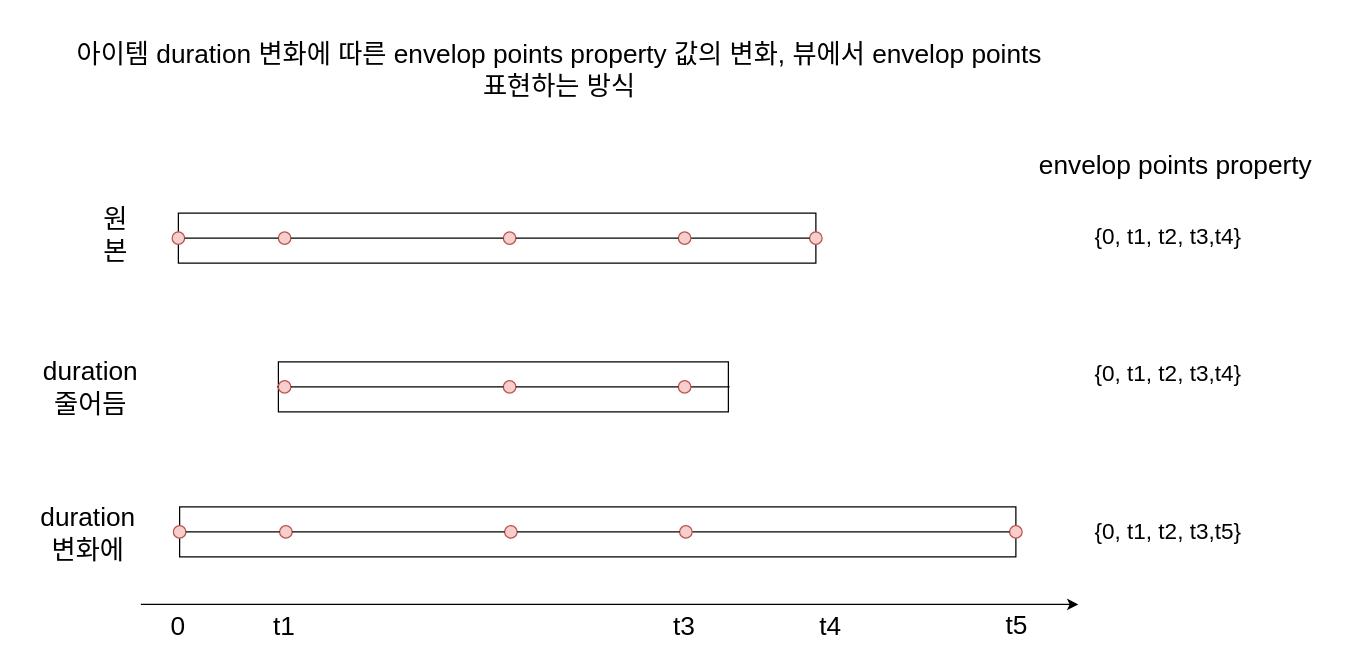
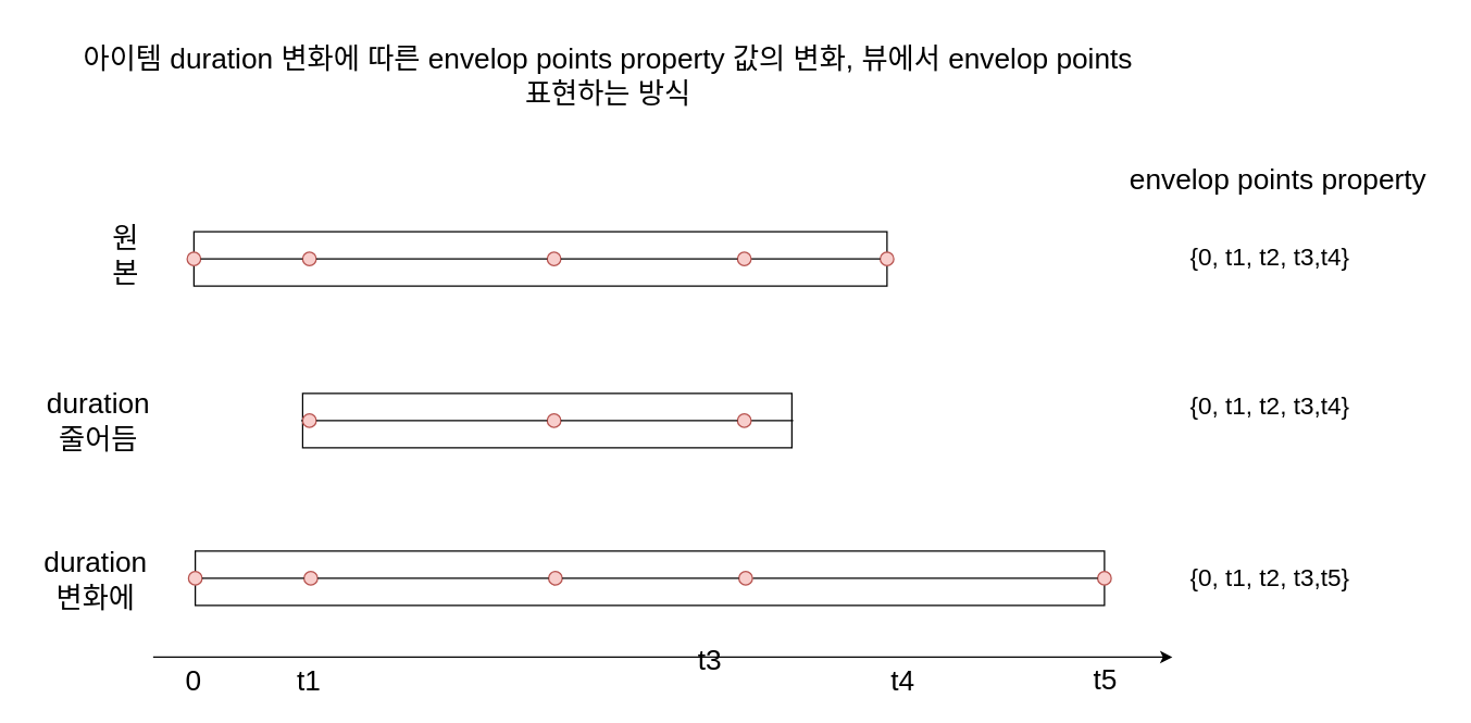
  <mxCell id="0" />
  <mxCell id="1" parent="0" />
  <mxCell id="2" value="" style="rounded=0;whiteSpace=wrap;html=1;" vertex="1" parent="1"><mxGeometry x="222" y="289" width="360" height="40" as="geometry" /></mxCell>
  <mxCell id="3" value="" style="rounded=0;whiteSpace=wrap;html=1;" vertex="1" parent="1"><mxGeometry x="142" y="170" width="510" height="40" as="geometry" /></mxCell>
  <mxCell id="4" value="" style="group" vertex="1" connectable="0" parent="1"><mxGeometry x="137" y="185" width="520" height="10" as="geometry" /></mxCell>
  <mxCell id="5" value="" style="ellipse;whiteSpace=wrap;html=1;aspect=fixed;fillColor=#f8cecc;strokeColor=#b85450;" vertex="1" parent="4"><mxGeometry width="10" height="10" as="geometry" /></mxCell>
  <mxCell id="6" value="" style="ellipse;whiteSpace=wrap;html=1;aspect=fixed;fillColor=#f8cecc;strokeColor=#b85450;" vertex="1" parent="4"><mxGeometry x="510" width="10" height="10" as="geometry" /></mxCell>
  <mxCell id="7" value="" style="ellipse;whiteSpace=wrap;html=1;aspect=fixed;fillColor=#f8cecc;strokeColor=#b85450;" vertex="1" parent="4"><mxGeometry x="85" width="10" height="10" as="geometry" /></mxCell>
  <mxCell id="8" style="edgeStyle=orthogonalEdgeStyle;rounded=0;orthogonalLoop=1;jettySize=auto;html=1;entryX=0;entryY=0.5;entryDx=0;entryDy=0;endArrow=none;endFill=0;" edge="1" parent="4" source="5" target="7"><mxGeometry relative="1" as="geometry" /></mxCell>
  <mxCell id="9" value="" style="ellipse;whiteSpace=wrap;html=1;aspect=fixed;fillColor=#f8cecc;strokeColor=#b85450;" vertex="1" parent="4"><mxGeometry x="265" width="10" height="10" as="geometry" /></mxCell>
  <mxCell id="10" style="edgeStyle=orthogonalEdgeStyle;rounded=0;orthogonalLoop=1;jettySize=auto;html=1;entryX=0;entryY=0.5;entryDx=0;entryDy=0;endArrow=none;endFill=0;" edge="1" parent="4" source="7" target="9"><mxGeometry relative="1" as="geometry" /></mxCell>
  <mxCell id="11" style="edgeStyle=orthogonalEdgeStyle;rounded=0;orthogonalLoop=1;jettySize=auto;html=1;entryX=0;entryY=0.5;entryDx=0;entryDy=0;endArrow=none;endFill=0;" edge="1" parent="4" source="12" target="6"><mxGeometry relative="1" as="geometry" /></mxCell>
  <mxCell id="12" value="" style="ellipse;whiteSpace=wrap;html=1;aspect=fixed;fillColor=#f8cecc;strokeColor=#b85450;" vertex="1" parent="4"><mxGeometry x="405" width="10" height="10" as="geometry" /></mxCell>
  <mxCell id="13" style="edgeStyle=orthogonalEdgeStyle;rounded=0;orthogonalLoop=1;jettySize=auto;html=1;entryX=0;entryY=0.5;entryDx=0;entryDy=0;endArrow=none;endFill=0;" edge="1" parent="4" source="9" target="12"><mxGeometry relative="1" as="geometry" /></mxCell>
  <mxCell id="14" value="" style="group" vertex="1" connectable="0" parent="1"><mxGeometry x="137" y="304" width="520" height="10" as="geometry" /></mxCell>
  <mxCell id="15" value="" style="ellipse;whiteSpace=wrap;html=1;aspect=fixed;fillColor=#f8cecc;strokeColor=#b85450;" vertex="1" parent="14"><mxGeometry width="10" height="10" as="geometry" /></mxCell>
  <mxCell id="16" value="" style="ellipse;whiteSpace=wrap;html=1;aspect=fixed;fillColor=#f8cecc;strokeColor=#b85450;" vertex="1" parent="14"><mxGeometry x="510" width="10" height="10" as="geometry" /></mxCell>
  <mxCell id="17" value="" style="ellipse;whiteSpace=wrap;html=1;aspect=fixed;fillColor=#f8cecc;strokeColor=#b85450;" vertex="1" parent="14"><mxGeometry x="85" width="10" height="10" as="geometry" /></mxCell>
  <mxCell id="18" style="edgeStyle=orthogonalEdgeStyle;rounded=0;orthogonalLoop=1;jettySize=auto;html=1;entryX=0;entryY=0.5;entryDx=0;entryDy=0;endArrow=none;endFill=0;" edge="1" parent="14" source="15" target="17"><mxGeometry relative="1" as="geometry" /></mxCell>
  <mxCell id="19" value="" style="ellipse;whiteSpace=wrap;html=1;aspect=fixed;fillColor=#f8cecc;strokeColor=#b85450;" vertex="1" parent="14"><mxGeometry x="265" width="10" height="10" as="geometry" /></mxCell>
  <mxCell id="20" style="edgeStyle=orthogonalEdgeStyle;rounded=0;orthogonalLoop=1;jettySize=auto;html=1;entryX=0;entryY=0.5;entryDx=0;entryDy=0;endArrow=none;endFill=0;" edge="1" parent="14" source="17" target="19"><mxGeometry relative="1" as="geometry" /></mxCell>
  <mxCell id="21" style="edgeStyle=orthogonalEdgeStyle;rounded=0;orthogonalLoop=1;jettySize=auto;html=1;entryX=0;entryY=0.5;entryDx=0;entryDy=0;endArrow=none;endFill=0;" edge="1" parent="14" source="22" target="16"><mxGeometry relative="1" as="geometry" /></mxCell>
  <mxCell id="22" value="" style="ellipse;whiteSpace=wrap;html=1;aspect=fixed;fillColor=#f8cecc;strokeColor=#b85450;" vertex="1" parent="14"><mxGeometry x="405" width="10" height="10" as="geometry" /></mxCell>
  <mxCell id="23" style="edgeStyle=orthogonalEdgeStyle;rounded=0;orthogonalLoop=1;jettySize=auto;html=1;entryX=0;entryY=0.5;entryDx=0;entryDy=0;endArrow=none;endFill=0;" edge="1" parent="14" source="19" target="22"><mxGeometry relative="1" as="geometry" /></mxCell>
  <mxCell id="24" value="" style="rounded=0;whiteSpace=wrap;html=1;fillColor=#ffffff;strokeColor=none;" vertex="1" parent="1"><mxGeometry x="131" y="289" width="90" height="40" as="geometry" /></mxCell>
  <mxCell id="25" value="" style="rounded=0;whiteSpace=wrap;html=1;fillColor=#ffffff;strokeColor=none;" vertex="1" parent="1"><mxGeometry x="583" y="289" width="90" height="40" as="geometry" /></mxCell>
  <mxCell id="26" value="" style="rounded=0;whiteSpace=wrap;html=1;" vertex="1" parent="1"><mxGeometry x="143" y="405" width="669" height="40" as="geometry" /></mxCell>
  <mxCell id="27" value="" style="group" vertex="1" connectable="0" parent="1"><mxGeometry x="138" y="420" width="520" height="10" as="geometry" /></mxCell>
  <mxCell id="28" value="" style="ellipse;whiteSpace=wrap;html=1;aspect=fixed;fillColor=#f8cecc;strokeColor=#b85450;" vertex="1" parent="27"><mxGeometry width="10" height="10" as="geometry" /></mxCell>
  <mxCell id="29" value="" style="ellipse;whiteSpace=wrap;html=1;aspect=fixed;fillColor=#f8cecc;strokeColor=#b85450;" vertex="1" parent="27"><mxGeometry x="669" width="10" height="10" as="geometry" /></mxCell>
  <mxCell id="30" value="" style="ellipse;whiteSpace=wrap;html=1;aspect=fixed;fillColor=#f8cecc;strokeColor=#b85450;" vertex="1" parent="27"><mxGeometry x="85" width="10" height="10" as="geometry" /></mxCell>
  <mxCell id="31" style="edgeStyle=orthogonalEdgeStyle;rounded=0;orthogonalLoop=1;jettySize=auto;html=1;entryX=0;entryY=0.5;entryDx=0;entryDy=0;endArrow=none;endFill=0;" edge="1" parent="27" source="28" target="30"><mxGeometry relative="1" as="geometry" /></mxCell>
  <mxCell id="32" value="" style="ellipse;whiteSpace=wrap;html=1;aspect=fixed;fillColor=#f8cecc;strokeColor=#b85450;" vertex="1" parent="27"><mxGeometry x="265" width="10" height="10" as="geometry" /></mxCell>
  <mxCell id="33" style="edgeStyle=orthogonalEdgeStyle;rounded=0;orthogonalLoop=1;jettySize=auto;html=1;entryX=0;entryY=0.5;entryDx=0;entryDy=0;endArrow=none;endFill=0;" edge="1" parent="27" source="30" target="32"><mxGeometry relative="1" as="geometry" /></mxCell>
  <mxCell id="34" style="edgeStyle=orthogonalEdgeStyle;rounded=0;orthogonalLoop=1;jettySize=auto;html=1;entryX=0;entryY=0.5;entryDx=0;entryDy=0;endArrow=none;endFill=0;" edge="1" parent="27" source="35" target="29"><mxGeometry relative="1" as="geometry" /></mxCell>
  <mxCell id="35" value="" style="ellipse;whiteSpace=wrap;html=1;aspect=fixed;fillColor=#f8cecc;strokeColor=#b85450;" vertex="1" parent="27"><mxGeometry x="405" width="10" height="10" as="geometry" /></mxCell>
  <mxCell id="36" style="edgeStyle=orthogonalEdgeStyle;rounded=0;orthogonalLoop=1;jettySize=auto;html=1;entryX=0;entryY=0.5;entryDx=0;entryDy=0;endArrow=none;endFill=0;" edge="1" parent="27" source="32" target="35"><mxGeometry relative="1" as="geometry" /></mxCell>
  <mxCell id="37" value="{0, t1, t2, t3,t4}" style="text;html=1;strokeColor=none;fillColor=none;align=center;verticalAlign=middle;whiteSpace=wrap;rounded=0;fontSize=18;" vertex="1" parent="1"><mxGeometry x="849" y="179" width="170" height="20" as="geometry" /></mxCell>
  <mxCell id="38" value="아이템 duration 변화에 따른 envelop points property 값의 변화, 뷰에서 envelop points 표현하는 방식" style="text;html=1;strokeColor=none;fillColor=none;align=center;verticalAlign=middle;whiteSpace=wrap;rounded=0;fontSize=21;" vertex="1" parent="1"><mxGeometry x="52" y="20" width="790" height="70" as="geometry" /></mxCell>
  <mxCell id="39" value="0" style="text;html=1;strokeColor=none;fillColor=none;align=center;verticalAlign=middle;whiteSpace=wrap;rounded=0;fontSize=21;" vertex="1" parent="1"><mxGeometry x="122" y="490" width="40" height="20" as="geometry" /></mxCell>
  <mxCell id="40" value="" style="endArrow=classic;html=1;fontSize=21;startArrow=none;startFill=0;endFill=1;" edge="1" parent="1"><mxGeometry width="50" height="50" relative="1" as="geometry"><mxPoint x="112" y="483" as="sourcePoint" /><mxPoint x="862" y="483" as="targetPoint" /></mxGeometry></mxCell>
  <mxCell id="41" value="t1" style="text;html=1;strokeColor=none;fillColor=none;align=center;verticalAlign=middle;whiteSpace=wrap;rounded=0;fontSize=21;" vertex="1" parent="1"><mxGeometry x="207" y="490" width="40" height="20" as="geometry" /></mxCell>
- <mxCell id="42" value="t3" style="text;html=1;strokeColor=none;fillColor=none;align=center;verticalAlign=middle;whiteSpace=wrap;rounded=0;fontSize=21;" vertex="1" parent="1"><mxGeometry x="527" y="490" width="40" height="20" as="geometry" /></mxCell>
+ <mxCell id="42" value="t3" style="text;html=1;strokeColor=none;fillColor=none;align=center;verticalAlign=middle;whiteSpace=wrap;rounded=0;fontSize=21;" vertex="1" parent="1"><mxGeometry x="502" y="475" width="40" height="20" as="geometry" /></mxCell>
  <mxCell id="43" value="t4" style="text;html=1;strokeColor=none;fillColor=none;align=center;verticalAlign=middle;whiteSpace=wrap;rounded=0;fontSize=21;" vertex="1" parent="1"><mxGeometry x="644" y="490" width="40" height="20" as="geometry" /></mxCell>
  <mxCell id="44" value="t5" style="text;html=1;strokeColor=none;fillColor=none;align=center;verticalAlign=middle;whiteSpace=wrap;rounded=0;fontSize=21;" vertex="1" parent="1"><mxGeometry x="793" y="489" width="40" height="20" as="geometry" /></mxCell>
  <mxCell id="45" value="원본" style="text;html=1;strokeColor=none;fillColor=none;align=center;verticalAlign=middle;whiteSpace=wrap;rounded=0;fontSize=21;" vertex="1" parent="1"><mxGeometry x="72" y="177" width="40" height="20" as="geometry" /></mxCell>
  <mxCell id="46" value="duration 줄어듬" style="text;html=1;strokeColor=none;fillColor=none;align=center;verticalAlign=middle;whiteSpace=wrap;rounded=0;fontSize=21;" vertex="1" parent="1"><mxGeometry y="299" width="100" height="20" as="geometry" x="22" /></mxCell>
  <mxCell id="47" value="duration 변화에" style="text;html=1;strokeColor=none;fillColor=none;align=center;verticalAlign=middle;whiteSpace=wrap;rounded=0;fontSize=21;" vertex="1" parent="1"><mxGeometry x="20" y="416" width="100" height="20" as="geometry" /></mxCell>
  <mxCell id="48" value="envelop points property" style="text;html=1;strokeColor=none;fillColor=none;align=center;verticalAlign=middle;whiteSpace=wrap;rounded=0;fontSize=21;" vertex="1" parent="1"><mxGeometry x="820" y="111" width="240" height="40" as="geometry" /></mxCell>
  <mxCell id="49" value="{0, t1, t2, t3,t4}" style="text;html=1;strokeColor=none;fillColor=none;align=center;verticalAlign=middle;whiteSpace=wrap;rounded=0;fontSize=18;" vertex="1" parent="1"><mxGeometry x="849" y="289" width="170" height="20" as="geometry" /></mxCell>
  <mxCell id="50" value="{0, t1, t2, t3,t5}" style="text;html=1;strokeColor=none;fillColor=none;align=center;verticalAlign=middle;whiteSpace=wrap;rounded=0;fontSize=18;" vertex="1" parent="1"><mxGeometry x="849" y="415" width="170" height="20" as="geometry" /></mxCell>
